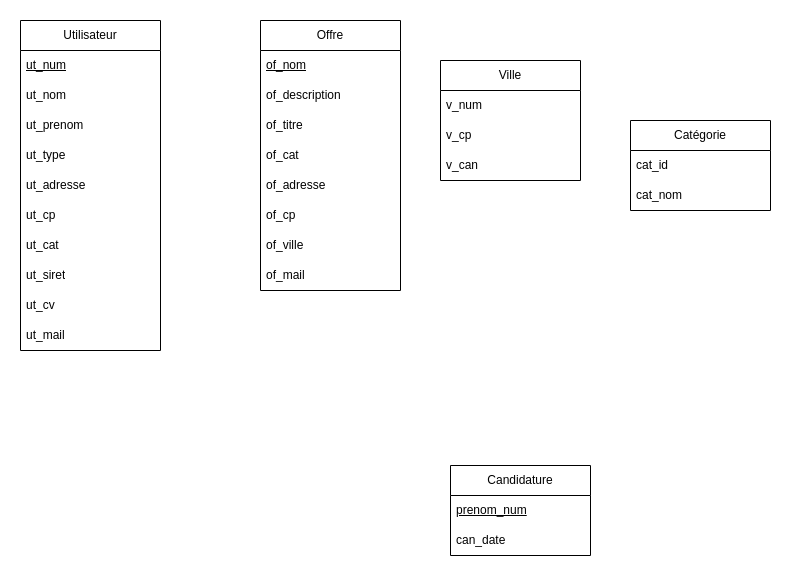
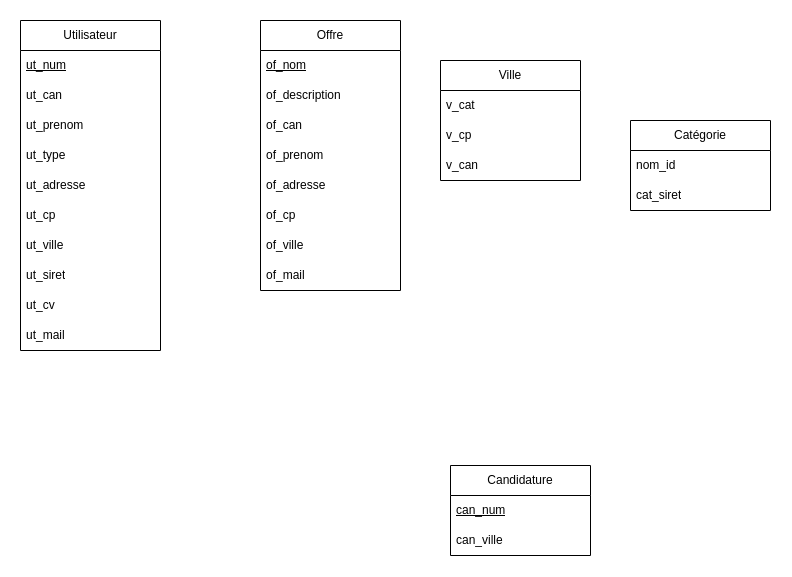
  <mxCell id="0" />
  <mxCell id="1" parent="0" />
  <mxCell id="2" value="Candidature" style="swimlane;fontStyle=0;childLayout=stackLayout;horizontal=1;startSize=30;horizontalStack=0;resizeParent=1;resizeParentMax=0;resizeLast=0;collapsible=1;marginBottom=0;whiteSpace=wrap;html=1;" vertex="1" parent="1"><mxGeometry x="450" y="465" width="140" height="90" as="geometry" /></mxCell>
- <mxCell id="3" value="&lt;u&gt;prenom_num&lt;/u&gt;" style="text;strokeColor=none;fillColor=none;align=left;verticalAlign=middle;spacingLeft=4;spacingRight=4;overflow=hidden;points=[[0,0.5],[1,0.5]];portConstraint=eastwest;rotatable=0;whiteSpace=wrap;html=1;" vertex="1" parent="2"><mxGeometry y="30" width="140" height="30" as="geometry" /></mxCell>
- <mxCell id="4" value="can_date" style="text;strokeColor=none;fillColor=none;align=left;verticalAlign=middle;spacingLeft=4;spacingRight=4;overflow=hidden;points=[[0,0.5],[1,0.5]];portConstraint=eastwest;rotatable=0;whiteSpace=wrap;html=1;" vertex="1" parent="2"><mxGeometry y="60" width="140" height="30" as="geometry" /></mxCell>
+ <mxCell id="3" value="&lt;u&gt;can_num&lt;/u&gt;" style="text;strokeColor=none;fillColor=none;align=left;verticalAlign=middle;spacingLeft=4;spacingRight=4;overflow=hidden;points=[[0,0.5],[1,0.5]];portConstraint=eastwest;rotatable=0;whiteSpace=wrap;html=1;" vertex="1" parent="2"><mxGeometry y="30" width="140" height="30" as="geometry" /></mxCell>
+ <mxCell id="4" value="can_ville" style="text;strokeColor=none;fillColor=none;align=left;verticalAlign=middle;spacingLeft=4;spacingRight=4;overflow=hidden;points=[[0,0.5],[1,0.5]];portConstraint=eastwest;rotatable=0;whiteSpace=wrap;html=1;" vertex="1" parent="2"><mxGeometry y="60" width="140" height="30" as="geometry" /></mxCell>
  <mxCell id="5" value="Offre" style="swimlane;fontStyle=0;childLayout=stackLayout;horizontal=1;startSize=30;horizontalStack=0;resizeParent=1;resizeParentMax=0;resizeLast=0;collapsible=1;marginBottom=0;whiteSpace=wrap;html=1;" vertex="1" parent="1"><mxGeometry x="260" y="20" width="140" height="270" as="geometry" /></mxCell>
  <mxCell id="6" value="&lt;u&gt;of_nom&lt;/u&gt;" style="text;strokeColor=none;fillColor=none;align=left;verticalAlign=middle;spacingLeft=4;spacingRight=4;overflow=hidden;points=[[0,0.5],[1,0.5]];portConstraint=eastwest;rotatable=0;whiteSpace=wrap;html=1;" vertex="1" parent="5"><mxGeometry y="30" width="140" height="30" as="geometry" /></mxCell>
  <mxCell id="7" value="of_description" style="text;strokeColor=none;fillColor=none;align=left;verticalAlign=middle;spacingLeft=4;spacingRight=4;overflow=hidden;points=[[0,0.5],[1,0.5]];portConstraint=eastwest;rotatable=0;whiteSpace=wrap;html=1;" vertex="1" parent="5"><mxGeometry y="60" width="140" height="30" as="geometry" /></mxCell>
- <mxCell id="8" value="of_titre" style="text;strokeColor=none;fillColor=none;align=left;verticalAlign=middle;spacingLeft=4;spacingRight=4;overflow=hidden;points=[[0,0.5],[1,0.5]];portConstraint=eastwest;rotatable=0;whiteSpace=wrap;html=1;" vertex="1" parent="5"><mxGeometry y="90" width="140" height="30" as="geometry" /></mxCell>
- <mxCell id="9" value="of_cat" style="text;strokeColor=none;fillColor=none;align=left;verticalAlign=middle;spacingLeft=4;spacingRight=4;overflow=hidden;points=[[0,0.5],[1,0.5]];portConstraint=eastwest;rotatable=0;whiteSpace=wrap;html=1;" vertex="1" parent="5"><mxGeometry y="120" width="140" height="30" as="geometry" /></mxCell>
+ <mxCell id="8" value="of_can" style="text;strokeColor=none;fillColor=none;align=left;verticalAlign=middle;spacingLeft=4;spacingRight=4;overflow=hidden;points=[[0,0.5],[1,0.5]];portConstraint=eastwest;rotatable=0;whiteSpace=wrap;html=1;" vertex="1" parent="5"><mxGeometry y="90" width="140" height="30" as="geometry" /></mxCell>
+ <mxCell id="9" value="of_prenom" style="text;strokeColor=none;fillColor=none;align=left;verticalAlign=middle;spacingLeft=4;spacingRight=4;overflow=hidden;points=[[0,0.5],[1,0.5]];portConstraint=eastwest;rotatable=0;whiteSpace=wrap;html=1;" vertex="1" parent="5"><mxGeometry y="120" width="140" height="30" as="geometry" /></mxCell>
  <mxCell id="10" value="of_adresse" style="text;strokeColor=none;fillColor=none;align=left;verticalAlign=middle;spacingLeft=4;spacingRight=4;overflow=hidden;points=[[0,0.5],[1,0.5]];portConstraint=eastwest;rotatable=0;whiteSpace=wrap;html=1;" vertex="1" parent="5"><mxGeometry y="150" width="140" height="30" as="geometry" /></mxCell>
  <mxCell id="11" value="of_cp" style="text;strokeColor=none;fillColor=none;align=left;verticalAlign=middle;spacingLeft=4;spacingRight=4;overflow=hidden;points=[[0,0.5],[1,0.5]];portConstraint=eastwest;rotatable=0;whiteSpace=wrap;html=1;" vertex="1" parent="5"><mxGeometry y="180" width="140" height="30" as="geometry" /></mxCell>
  <mxCell id="12" value="of_ville" style="text;strokeColor=none;fillColor=none;align=left;verticalAlign=middle;spacingLeft=4;spacingRight=4;overflow=hidden;points=[[0,0.5],[1,0.5]];portConstraint=eastwest;rotatable=0;whiteSpace=wrap;html=1;" vertex="1" parent="5"><mxGeometry y="210" width="140" height="30" as="geometry" /></mxCell>
  <mxCell id="13" value="of_mail" style="text;strokeColor=none;fillColor=none;align=left;verticalAlign=middle;spacingLeft=4;spacingRight=4;overflow=hidden;points=[[0,0.5],[1,0.5]];portConstraint=eastwest;rotatable=0;whiteSpace=wrap;html=1;" vertex="1" parent="5"><mxGeometry y="240" width="140" height="30" as="geometry" /></mxCell>
  <mxCell id="14" value="Utilisateur" style="swimlane;fontStyle=0;childLayout=stackLayout;horizontal=1;startSize=30;horizontalStack=0;resizeParent=1;resizeParentMax=0;resizeLast=0;collapsible=1;marginBottom=0;whiteSpace=wrap;html=1;" vertex="1" parent="1"><mxGeometry x="20" y="20" width="140" height="330" as="geometry" /></mxCell>
  <mxCell id="15" value="&lt;u&gt;ut_num&lt;/u&gt;" style="text;strokeColor=none;fillColor=none;align=left;verticalAlign=middle;spacingLeft=4;spacingRight=4;overflow=hidden;points=[[0,0.5],[1,0.5]];portConstraint=eastwest;rotatable=0;whiteSpace=wrap;html=1;" vertex="1" parent="14"><mxGeometry y="30" width="140" height="30" as="geometry" /></mxCell>
- <mxCell id="16" value="ut_nom" style="text;strokeColor=none;fillColor=none;align=left;verticalAlign=middle;spacingLeft=4;spacingRight=4;overflow=hidden;points=[[0,0.5],[1,0.5]];portConstraint=eastwest;rotatable=0;whiteSpace=wrap;html=1;" vertex="1" parent="14"><mxGeometry y="60" width="140" height="30" as="geometry" /></mxCell>
+ <mxCell id="16" value="ut_can" style="text;strokeColor=none;fillColor=none;align=left;verticalAlign=middle;spacingLeft=4;spacingRight=4;overflow=hidden;points=[[0,0.5],[1,0.5]];portConstraint=eastwest;rotatable=0;whiteSpace=wrap;html=1;" vertex="1" parent="14"><mxGeometry y="60" width="140" height="30" as="geometry" /></mxCell>
  <mxCell id="17" value="ut_prenom" style="text;strokeColor=none;fillColor=none;align=left;verticalAlign=middle;spacingLeft=4;spacingRight=4;overflow=hidden;points=[[0,0.5],[1,0.5]];portConstraint=eastwest;rotatable=0;whiteSpace=wrap;html=1;" vertex="1" parent="14"><mxGeometry y="90" width="140" height="30" as="geometry" /></mxCell>
  <mxCell id="18" value="ut_type" style="text;strokeColor=none;fillColor=none;align=left;verticalAlign=middle;spacingLeft=4;spacingRight=4;overflow=hidden;points=[[0,0.5],[1,0.5]];portConstraint=eastwest;rotatable=0;whiteSpace=wrap;html=1;" vertex="1" parent="14"><mxGeometry y="120" width="140" height="30" as="geometry" /></mxCell>
  <mxCell id="19" value="ut_adresse" style="text;strokeColor=none;fillColor=none;align=left;verticalAlign=middle;spacingLeft=4;spacingRight=4;overflow=hidden;points=[[0,0.5],[1,0.5]];portConstraint=eastwest;rotatable=0;whiteSpace=wrap;html=1;" vertex="1" parent="14"><mxGeometry y="150" width="140" height="30" as="geometry" /></mxCell>
  <mxCell id="20" value="ut_cp" style="text;strokeColor=none;fillColor=none;align=left;verticalAlign=middle;spacingLeft=4;spacingRight=4;overflow=hidden;points=[[0,0.5],[1,0.5]];portConstraint=eastwest;rotatable=0;whiteSpace=wrap;html=1;" vertex="1" parent="14"><mxGeometry y="180" width="140" height="30" as="geometry" /></mxCell>
- <mxCell id="21" value="ut_cat" style="text;strokeColor=none;fillColor=none;align=left;verticalAlign=middle;spacingLeft=4;spacingRight=4;overflow=hidden;points=[[0,0.5],[1,0.5]];portConstraint=eastwest;rotatable=0;whiteSpace=wrap;html=1;" vertex="1" parent="14"><mxGeometry y="210" width="140" height="30" as="geometry" /></mxCell>
+ <mxCell id="21" value="ut_ville" style="text;strokeColor=none;fillColor=none;align=left;verticalAlign=middle;spacingLeft=4;spacingRight=4;overflow=hidden;points=[[0,0.5],[1,0.5]];portConstraint=eastwest;rotatable=0;whiteSpace=wrap;html=1;" vertex="1" parent="14"><mxGeometry y="210" width="140" height="30" as="geometry" /></mxCell>
  <mxCell id="22" value="ut_siret" style="text;strokeColor=none;fillColor=none;align=left;verticalAlign=middle;spacingLeft=4;spacingRight=4;overflow=hidden;points=[[0,0.5],[1,0.5]];portConstraint=eastwest;rotatable=0;whiteSpace=wrap;html=1;" vertex="1" parent="14"><mxGeometry y="240" width="140" height="30" as="geometry" /></mxCell>
  <mxCell id="23" value="ut_cv" style="text;strokeColor=none;fillColor=none;align=left;verticalAlign=middle;spacingLeft=4;spacingRight=4;overflow=hidden;points=[[0,0.5],[1,0.5]];portConstraint=eastwest;rotatable=0;whiteSpace=wrap;html=1;" vertex="1" parent="14"><mxGeometry y="270" width="140" height="30" as="geometry" /></mxCell>
  <mxCell id="24" value="ut_mail" style="text;strokeColor=none;fillColor=none;align=left;verticalAlign=middle;spacingLeft=4;spacingRight=4;overflow=hidden;points=[[0,0.5],[1,0.5]];portConstraint=eastwest;rotatable=0;whiteSpace=wrap;html=1;" vertex="1" parent="14"><mxGeometry y="300" width="140" height="30" as="geometry" /></mxCell>
  <mxCell id="25" value="Catégorie" style="swimlane;fontStyle=0;childLayout=stackLayout;horizontal=1;startSize=30;horizontalStack=0;resizeParent=1;resizeParentMax=0;resizeLast=0;collapsible=1;marginBottom=0;whiteSpace=wrap;html=1;" vertex="1" parent="1"><mxGeometry x="630" y="120" width="140" height="90" as="geometry" /></mxCell>
- <mxCell id="26" value="cat_id" style="text;strokeColor=none;fillColor=none;align=left;verticalAlign=middle;spacingLeft=4;spacingRight=4;overflow=hidden;points=[[0,0.5],[1,0.5]];portConstraint=eastwest;rotatable=0;whiteSpace=wrap;html=1;" vertex="1" parent="25"><mxGeometry y="30" width="140" height="30" as="geometry" /></mxCell>
- <mxCell id="27" value="cat_nom" style="text;strokeColor=none;fillColor=none;align=left;verticalAlign=middle;spacingLeft=4;spacingRight=4;overflow=hidden;points=[[0,0.5],[1,0.5]];portConstraint=eastwest;rotatable=0;whiteSpace=wrap;html=1;" vertex="1" parent="25"><mxGeometry y="60" width="140" height="30" as="geometry" /></mxCell>
+ <mxCell id="26" value="nom_id" style="text;strokeColor=none;fillColor=none;align=left;verticalAlign=middle;spacingLeft=4;spacingRight=4;overflow=hidden;points=[[0,0.5],[1,0.5]];portConstraint=eastwest;rotatable=0;whiteSpace=wrap;html=1;" vertex="1" parent="25"><mxGeometry y="30" width="140" height="30" as="geometry" /></mxCell>
+ <mxCell id="27" value="cat_siret" style="text;strokeColor=none;fillColor=none;align=left;verticalAlign=middle;spacingLeft=4;spacingRight=4;overflow=hidden;points=[[0,0.5],[1,0.5]];portConstraint=eastwest;rotatable=0;whiteSpace=wrap;html=1;" vertex="1" parent="25"><mxGeometry y="60" width="140" height="30" as="geometry" /></mxCell>
  <mxCell id="28" value="Ville" style="swimlane;fontStyle=0;childLayout=stackLayout;horizontal=1;startSize=30;horizontalStack=0;resizeParent=1;resizeParentMax=0;resizeLast=0;collapsible=1;marginBottom=0;whiteSpace=wrap;html=1;" vertex="1" parent="1"><mxGeometry x="440" y="60" width="140" height="120" as="geometry" /></mxCell>
- <mxCell id="29" value="v_num" style="text;strokeColor=none;fillColor=none;align=left;verticalAlign=middle;spacingLeft=4;spacingRight=4;overflow=hidden;points=[[0,0.5],[1,0.5]];portConstraint=eastwest;rotatable=0;whiteSpace=wrap;html=1;" vertex="1" parent="28"><mxGeometry y="30" width="140" height="30" as="geometry" /></mxCell>
+ <mxCell id="29" value="v_cat" style="text;strokeColor=none;fillColor=none;align=left;verticalAlign=middle;spacingLeft=4;spacingRight=4;overflow=hidden;points=[[0,0.5],[1,0.5]];portConstraint=eastwest;rotatable=0;whiteSpace=wrap;html=1;" vertex="1" parent="28"><mxGeometry y="30" width="140" height="30" as="geometry" /></mxCell>
  <mxCell id="30" value="v_cp" style="text;strokeColor=none;fillColor=none;align=left;verticalAlign=middle;spacingLeft=4;spacingRight=4;overflow=hidden;points=[[0,0.5],[1,0.5]];portConstraint=eastwest;rotatable=0;whiteSpace=wrap;html=1;" vertex="1" parent="28"><mxGeometry y="60" width="140" height="30" as="geometry" /></mxCell>
  <mxCell id="31" value="v_can" style="text;strokeColor=none;fillColor=none;align=left;verticalAlign=middle;spacingLeft=4;spacingRight=4;overflow=hidden;points=[[0,0.5],[1,0.5]];portConstraint=eastwest;rotatable=0;whiteSpace=wrap;html=1;" vertex="1" parent="28"><mxGeometry y="90" width="140" height="30" as="geometry" /></mxCell>
